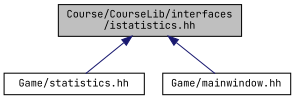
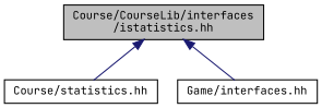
  digraph {
    fontname="JetBrains Mono"
    node [color=black fillcolor=white fontname="JetBrains Mono" fontsize=10 shape=record style=filled]
    edge [color=midnightblue dir=back fontname="JetBrains Mono" fontsize=10 labelfontname=Helvetica labelfontsize=10 style=solid]
    n1 [fillcolor=grey75 fontcolor=black height=0.2 label="Course/CourseLib/interfaces\l/istatistics.hh" width=0.4]
-   n2 [height=0.2 label="Game/statistics.hh" width=0.4]
-   n3 [height=0.2 label="Game/mainwindow.hh" width=0.4]
+   n2 [height=0.2 label="Course/statistics.hh" width=0.4]
+   n3 [height=0.2 label="Game/interfaces.hh" width=0.4]
    n1 -> n2
    n1 -> n3
  }
